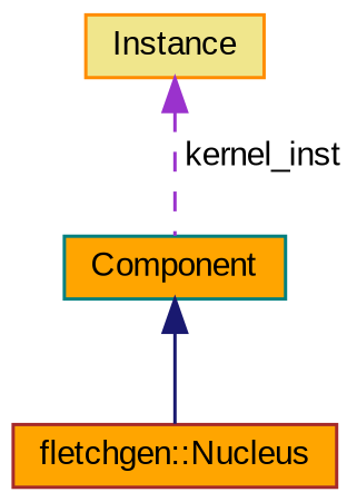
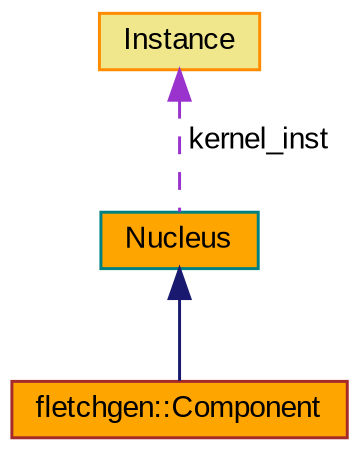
  digraph {
    fontname="Liberation Sans"
    node [fillcolor=orange fontname="Liberation Sans" fontsize=10 shape=record style=filled]
    edge [dir=back fontname="Liberation Sans" fontsize=10 labelfontname=Helvetica labelfontsize=10]
-   n1 [color=brown fontcolor=black height=0.2 label="fletchgen::Nucleus" width=0.4]
-   n2 [color=teal height=0.2 label=Component width=0.4]
+   n1 [color=brown fontcolor=black height=0.2 label="fletchgen::Component" width=0.4]
+   n2 [color=teal height=0.2 label=Nucleus width=0.4]
    n3 [color=darkorange fillcolor=khaki height=0.2 label=Instance width=0.4]
    n2 -> n1 [color=midnightblue style=solid]
    n3 -> n2 [color=darkorchid3 label=" kernel_inst" style=dashed]
  }
